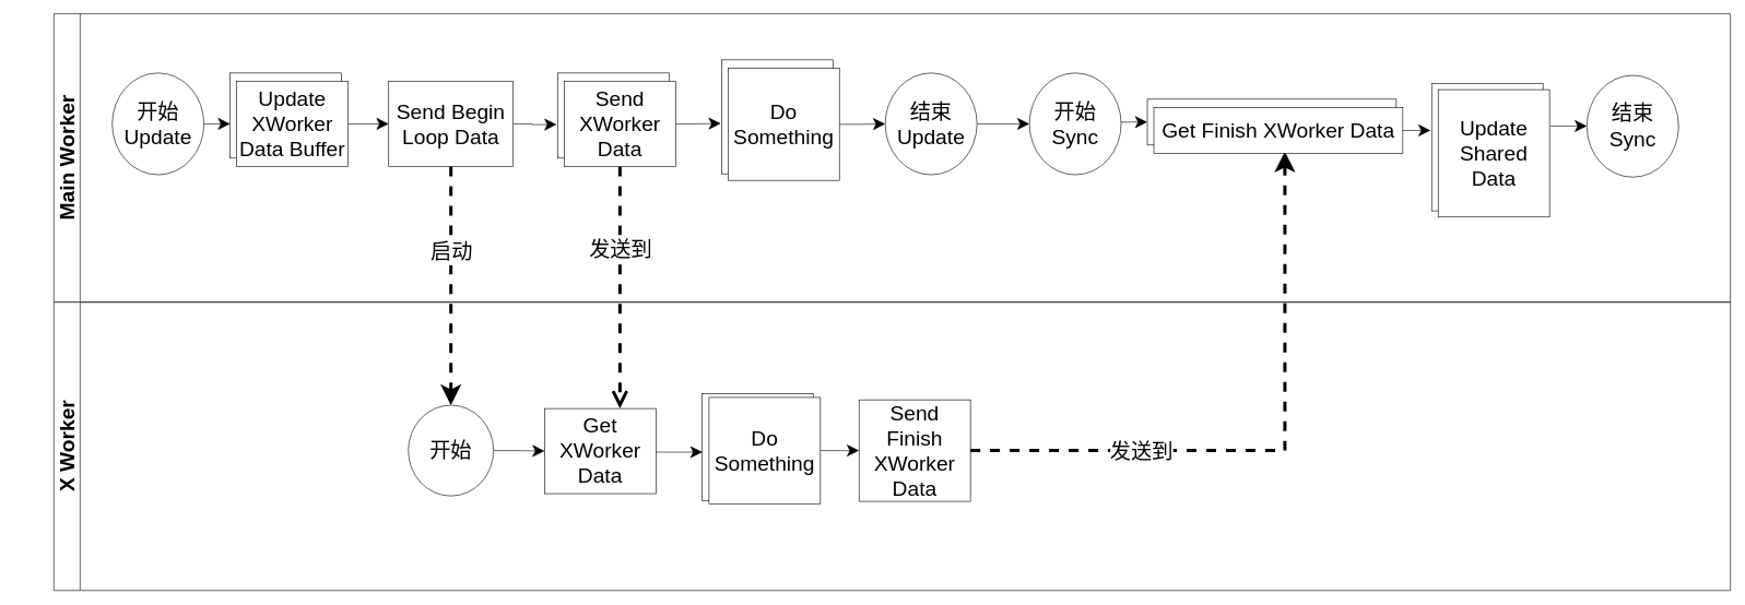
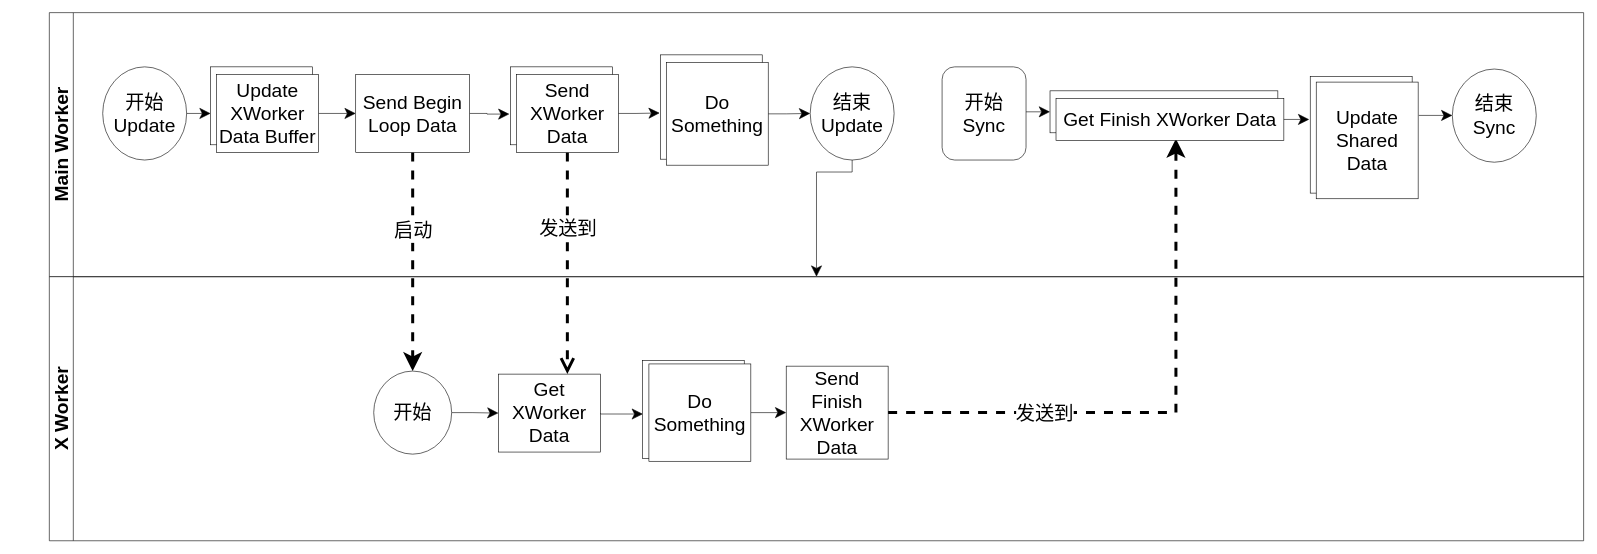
  <mxCell id="0" />
  <mxCell id="1" parent="0" />
  <mxCell id="2" value="&lt;font style=&quot;font-size: 32px&quot;&gt;Main Worker&lt;/font&gt;" style="swimlane;html=1;childLayout=stackLayout;resizeParent=1;resizeParentMax=0;horizontal=0;startSize=40;horizontalStack=0;fontSize=22;" parent="1" vertex="1"><mxGeometry x="81" y="20.58" width="2559" height="440.42" as="geometry"><mxRectangle x="120" y="120" width="30" height="50" as="alternateBounds" /></mxGeometry></mxCell>
  <mxCell id="3" style="edgeStyle=orthogonalEdgeStyle;rounded=0;orthogonalLoop=1;jettySize=auto;html=1;endArrow=classic;endFill=1;fontSize=22;" parent="1" edge="1"><mxGeometry relative="1" as="geometry"><mxPoint x="20" y="135.02" as="sourcePoint" /><mxPoint x="20.034" y="135.02" as="targetPoint" /></mxGeometry></mxCell>
  <mxCell id="4" value="开始&lt;br&gt;Update" style="ellipse;whiteSpace=wrap;html=1;fontSize=32;" parent="1" vertex="1"><mxGeometry x="170" y="111" width="140" height="155.42" as="geometry" /></mxCell>
  <mxCell id="5" value="" style="edgeStyle=orthogonalEdgeStyle;rounded=0;orthogonalLoop=1;jettySize=auto;html=1;fontSize=32;endSize=16;startSize=16;exitX=1;exitY=0.5;exitDx=0;exitDy=0;" parent="1" source="4" edge="1"><mxGeometry relative="1" as="geometry"><mxPoint x="320" y="186" as="sourcePoint" /><mxPoint x="350" y="189" as="targetPoint" /></mxGeometry></mxCell>
  <mxCell id="6" value="" style="edgeStyle=orthogonalEdgeStyle;rounded=0;orthogonalLoop=1;jettySize=auto;html=1;endSize=16;startSize=16;" parent="1" source="31" target="12" edge="1"><mxGeometry relative="1" as="geometry" /></mxCell>
  <mxCell id="7" value="&lt;font style=&quot;font-size: 32px&quot;&gt;X Worker&lt;/font&gt;" style="swimlane;html=1;childLayout=stackLayout;resizeParent=1;resizeParentMax=0;horizontal=0;startSize=40;horizontalStack=0;fontSize=22;" parent="1" vertex="1"><mxGeometry x="81" y="461" width="2559" height="440.42" as="geometry"><mxRectangle x="120" y="120" width="30" height="50" as="alternateBounds" /></mxGeometry></mxCell>
  <mxCell id="8" style="edgeStyle=orthogonalEdgeStyle;rounded=0;orthogonalLoop=1;jettySize=auto;html=1;endArrow=classic;endFill=1;fontSize=22;" parent="1" edge="1"><mxGeometry relative="1" as="geometry"><mxPoint x="30" y="565.38" as="sourcePoint" /><mxPoint x="30.034" y="565.38" as="targetPoint" /></mxGeometry></mxCell>
  <mxCell id="9" value="" style="edgeStyle=orthogonalEdgeStyle;rounded=0;orthogonalLoop=1;jettySize=auto;html=1;endSize=16;startSize=16;entryX=-0.01;entryY=0.606;entryDx=0;entryDy=0;entryPerimeter=0;" parent="1" source="12" target="32" edge="1"><mxGeometry relative="1" as="geometry" /></mxCell>
  <mxCell id="10" style="edgeStyle=orthogonalEdgeStyle;rounded=0;orthogonalLoop=1;jettySize=auto;html=1;startSize=16;endSize=16;dashed=1;strokeWidth=5;" parent="1" source="12" target="24" edge="1"><mxGeometry relative="1" as="geometry" /></mxCell>
  <mxCell id="11" value="&lt;font style=&quot;font-size: 32px&quot;&gt;启动&lt;/font&gt;" style="edgeLabel;html=1;align=center;verticalAlign=middle;resizable=0;points=[];" parent="10" vertex="1" connectable="0"><mxGeometry x="-0.28" relative="1" as="geometry"><mxPoint as="offset" /></mxGeometry></mxCell>
  <mxCell id="12" value="Send Begin Loop Data" style="whiteSpace=wrap;html=1;fontSize=32;" parent="1" vertex="1"><mxGeometry x="592" y="123.71" width="190" height="130" as="geometry" /></mxCell>
  <mxCell id="13" value="" style="edgeStyle=orthogonalEdgeStyle;rounded=0;orthogonalLoop=1;jettySize=auto;html=1;endSize=16;startSize=16;" parent="1" source="33" edge="1"><mxGeometry relative="1" as="geometry"><mxPoint x="1099" y="188" as="targetPoint" /></mxGeometry></mxCell>
  <mxCell id="14" style="edgeStyle=orthogonalEdgeStyle;rounded=0;orthogonalLoop=1;jettySize=auto;html=1;startSize=16;endSize=16;strokeWidth=5;dashed=1;endArrow=open;" parent="1" source="33" target="26" edge="1"><mxGeometry relative="1" as="geometry"><Array as="points"><mxPoint x="945" y="461" /><mxPoint x="945" y="461" /></Array></mxGeometry></mxCell>
  <mxCell id="15" value="&lt;font style=&quot;font-size: 32px&quot;&gt;发送到&lt;/font&gt;" style="edgeLabel;html=1;align=center;verticalAlign=middle;resizable=0;points=[];" parent="14" vertex="1" connectable="0"><mxGeometry x="-0.458" relative="1" as="geometry"><mxPoint y="27" as="offset" /></mxGeometry></mxCell>
  <mxCell id="16" style="edgeStyle=orthogonalEdgeStyle;rounded=0;orthogonalLoop=1;jettySize=auto;html=1;entryX=0;entryY=0.5;entryDx=0;entryDy=0;startSize=16;endSize=16;" parent="1" source="46" target="18" edge="1"><mxGeometry relative="1" as="geometry" /></mxCell>
- <mxCell id="17" style="edgeStyle=orthogonalEdgeStyle;rounded=0;orthogonalLoop=1;jettySize=auto;html=1;entryX=0;entryY=0.5;entryDx=0;entryDy=0;startSize=16;endSize=16;strokeWidth=1;" parent="1" source="18" target="20" edge="1"><mxGeometry relative="1" as="geometry" /></mxCell>
+ <mxCell id="17" style="edgeStyle=orthogonalEdgeStyle;rounded=0;orthogonalLoop=1;jettySize=auto;html=1;startSize=16;endSize=16;strokeWidth=1;" parent="1" source="18" target="2" edge="1"><mxGeometry relative="1" as="geometry" /></mxCell>
  <mxCell id="18" value="结束&lt;br&gt;Update" style="ellipse;whiteSpace=wrap;html=1;fontSize=32;" parent="1" vertex="1"><mxGeometry x="1350" y="111" width="140" height="155.42" as="geometry" /></mxCell>
  <mxCell id="19" style="edgeStyle=orthogonalEdgeStyle;rounded=0;orthogonalLoop=1;jettySize=auto;html=1;entryX=0;entryY=0.5;entryDx=0;entryDy=0;startSize=16;endSize=16;strokeWidth=1;" parent="1" source="20" target="36" edge="1"><mxGeometry relative="1" as="geometry"><Array as="points"><mxPoint x="1710" y="186" /><mxPoint x="1710" y="186" /></Array></mxGeometry></mxCell>
- <mxCell id="20" value="开始&lt;br&gt;Sync" style="ellipse;whiteSpace=wrap;html=1;fontSize=32;" parent="1" vertex="1"><mxGeometry x="1570" y="111" width="140" height="155.42" as="geometry" /></mxCell>
+ <mxCell id="20" value="开始&lt;br&gt;Sync" style="whiteSpace=wrap;html=1;fontSize=32;rounded=1;" parent="1" vertex="1"><mxGeometry x="1570" y="111" width="140" height="155.42" as="geometry" /></mxCell>
  <mxCell id="21" style="edgeStyle=orthogonalEdgeStyle;rounded=0;orthogonalLoop=1;jettySize=auto;html=1;startSize=16;endSize=16;strokeWidth=1;" parent="1" target="22" edge="1"><mxGeometry relative="1" as="geometry"><mxPoint x="2365" y="192" as="sourcePoint" /><Array as="points"><mxPoint x="2365" y="192" /></Array></mxGeometry></mxCell>
  <mxCell id="22" value="结束&lt;br&gt;Sync" style="ellipse;whiteSpace=wrap;html=1;fontSize=32;" parent="1" vertex="1"><mxGeometry x="2421" y="114.64" width="140" height="155.42" as="geometry" /></mxCell>
  <mxCell id="23" style="edgeStyle=orthogonalEdgeStyle;rounded=0;orthogonalLoop=1;jettySize=auto;html=1;entryX=0;entryY=0.5;entryDx=0;entryDy=0;startSize=16;endSize=16;strokeWidth=1;" parent="1" source="24" target="26" edge="1"><mxGeometry relative="1" as="geometry" /></mxCell>
  <mxCell id="24" value="开始" style="ellipse;whiteSpace=wrap;html=1;fontSize=32;" parent="1" vertex="1"><mxGeometry x="622" y="618.41" width="130" height="138.54" as="geometry" /></mxCell>
  <mxCell id="25" value="" style="edgeStyle=orthogonalEdgeStyle;rounded=0;orthogonalLoop=1;jettySize=auto;html=1;startSize=16;endSize=16;entryX=0.006;entryY=0.545;entryDx=0;entryDy=0;entryPerimeter=0;exitX=1;exitY=0.5;exitDx=0;exitDy=0;" parent="1" source="26" target="42" edge="1"><mxGeometry relative="1" as="geometry"><Array as="points"><mxPoint x="1000" y="690.01" /></Array></mxGeometry></mxCell>
  <mxCell id="26" value="Get XWorker Data" style="whiteSpace=wrap;html=1;fontSize=32;" parent="1" vertex="1"><mxGeometry x="830" y="623.47" width="170" height="130" as="geometry" /></mxCell>
  <mxCell id="27" value="Send Finish XWorker Data" style="whiteSpace=wrap;html=1;fontSize=32;" parent="1" vertex="1"><mxGeometry x="1310" y="610.18" width="170" height="155" as="geometry" /></mxCell>
  <mxCell id="28" style="edgeStyle=orthogonalEdgeStyle;rounded=0;orthogonalLoop=1;jettySize=auto;html=1;dashed=1;startSize=16;endSize=16;strokeWidth=5;" parent="1" source="27" edge="1"><mxGeometry relative="1" as="geometry"><mxPoint x="1960" y="231" as="targetPoint" /><Array as="points"><mxPoint x="1960" y="592" /><mxPoint x="1960" y="234" /></Array></mxGeometry></mxCell>
  <mxCell id="29" value="&lt;font style=&quot;font-size: 32px&quot;&gt;发送到&lt;/font&gt;" style="edgeLabel;html=1;align=center;verticalAlign=middle;resizable=0;points=[];" parent="28" vertex="1" connectable="0"><mxGeometry x="0.682" y="1" relative="1" as="geometry"><mxPoint x="-219" y="309" as="offset" /></mxGeometry></mxCell>
  <mxCell id="30" value="" style="whiteSpace=wrap;html=1;fontSize=32;" parent="1" vertex="1"><mxGeometry x="350" y="111" width="170" height="130" as="geometry" /></mxCell>
  <mxCell id="31" value="Update XWorker Data Buffer" style="whiteSpace=wrap;html=1;fontSize=32;" parent="1" vertex="1"><mxGeometry x="360" y="123.71" width="170" height="130" as="geometry" /></mxCell>
  <mxCell id="32" value="" style="whiteSpace=wrap;html=1;fontSize=32;" parent="1" vertex="1"><mxGeometry x="850" y="111" width="170" height="130" as="geometry" /></mxCell>
  <mxCell id="33" value="Send XWorker Data" style="whiteSpace=wrap;html=1;fontSize=32;" parent="1" vertex="1"><mxGeometry x="860" y="123.71" width="170" height="130" as="geometry" /></mxCell>
  <mxCell id="34" style="edgeStyle=orthogonalEdgeStyle;rounded=0;orthogonalLoop=1;jettySize=auto;html=1;entryX=0;entryY=0.5;entryDx=0;entryDy=0;startSize=16;endSize=16;" parent="1" source="43" target="27" edge="1"><mxGeometry relative="1" as="geometry" /></mxCell>
  <mxCell id="35" value="" style="group" parent="1" vertex="1" connectable="0"><mxGeometry x="1750" y="151" width="390" height="82.71" as="geometry" /></mxCell>
  <mxCell id="36" value="" style="whiteSpace=wrap;html=1;fontSize=32;" parent="35" vertex="1"><mxGeometry width="380" height="70" as="geometry" /></mxCell>
  <mxCell id="37" value="Get Finish XWorker Data" style="whiteSpace=wrap;html=1;fontSize=32;" parent="35" vertex="1"><mxGeometry x="10" y="12.71" width="380" height="70" as="geometry" /></mxCell>
  <mxCell id="38" value="" style="whiteSpace=wrap;html=1;fontSize=32;" parent="1" vertex="1"><mxGeometry x="2184" y="127" width="170" height="194.58" as="geometry" /></mxCell>
  <mxCell id="39" value="Update Shared Data" style="whiteSpace=wrap;html=1;fontSize=32;" parent="1" vertex="1"><mxGeometry x="2194" y="136.42" width="170" height="194.58" as="geometry" /></mxCell>
  <mxCell id="40" style="edgeStyle=orthogonalEdgeStyle;rounded=0;orthogonalLoop=1;jettySize=auto;html=1;entryX=-0.01;entryY=0.364;entryDx=0;entryDy=0;entryPerimeter=0;endSize=16;startSize=16;exitX=1;exitY=0.5;exitDx=0;exitDy=0;" parent="1" source="37" target="38" edge="1"><mxGeometry relative="1" as="geometry"><mxPoint x="2151" y="198.71" as="sourcePoint" /></mxGeometry></mxCell>
  <mxCell id="41" value="" style="group" parent="1" vertex="1" connectable="0"><mxGeometry x="1070" y="601" width="181" height="173.37" as="geometry" /></mxCell>
  <mxCell id="42" value="" style="whiteSpace=wrap;html=1;fontSize=32;" parent="41" vertex="1"><mxGeometry width="170" height="163.37" as="geometry" /></mxCell>
  <mxCell id="43" value="Do Something" style="whiteSpace=wrap;html=1;fontSize=32;" parent="41" vertex="1"><mxGeometry x="11" y="5.5" width="170" height="162.35" as="geometry" /></mxCell>
  <mxCell id="44" value="" style="group" parent="1" vertex="1" connectable="0"><mxGeometry x="1100" y="91" width="180" height="184" as="geometry" /></mxCell>
  <mxCell id="45" value="" style="whiteSpace=wrap;html=1;fontSize=32;" parent="44" vertex="1"><mxGeometry width="170" height="174" as="geometry" /></mxCell>
  <mxCell id="46" value="Do Something" style="whiteSpace=wrap;html=1;fontSize=32;" parent="44" vertex="1"><mxGeometry x="10" y="12.71" width="170" height="171.29" as="geometry" /></mxCell>
